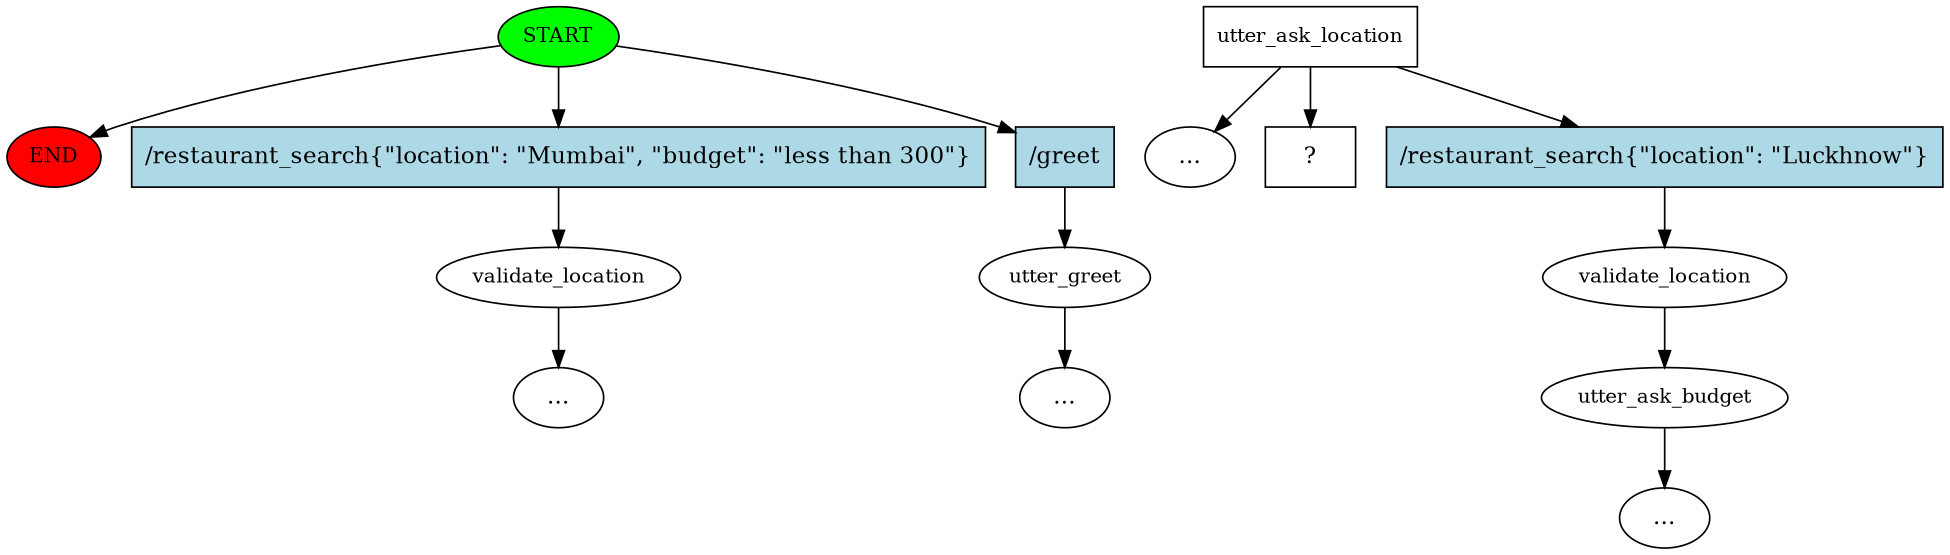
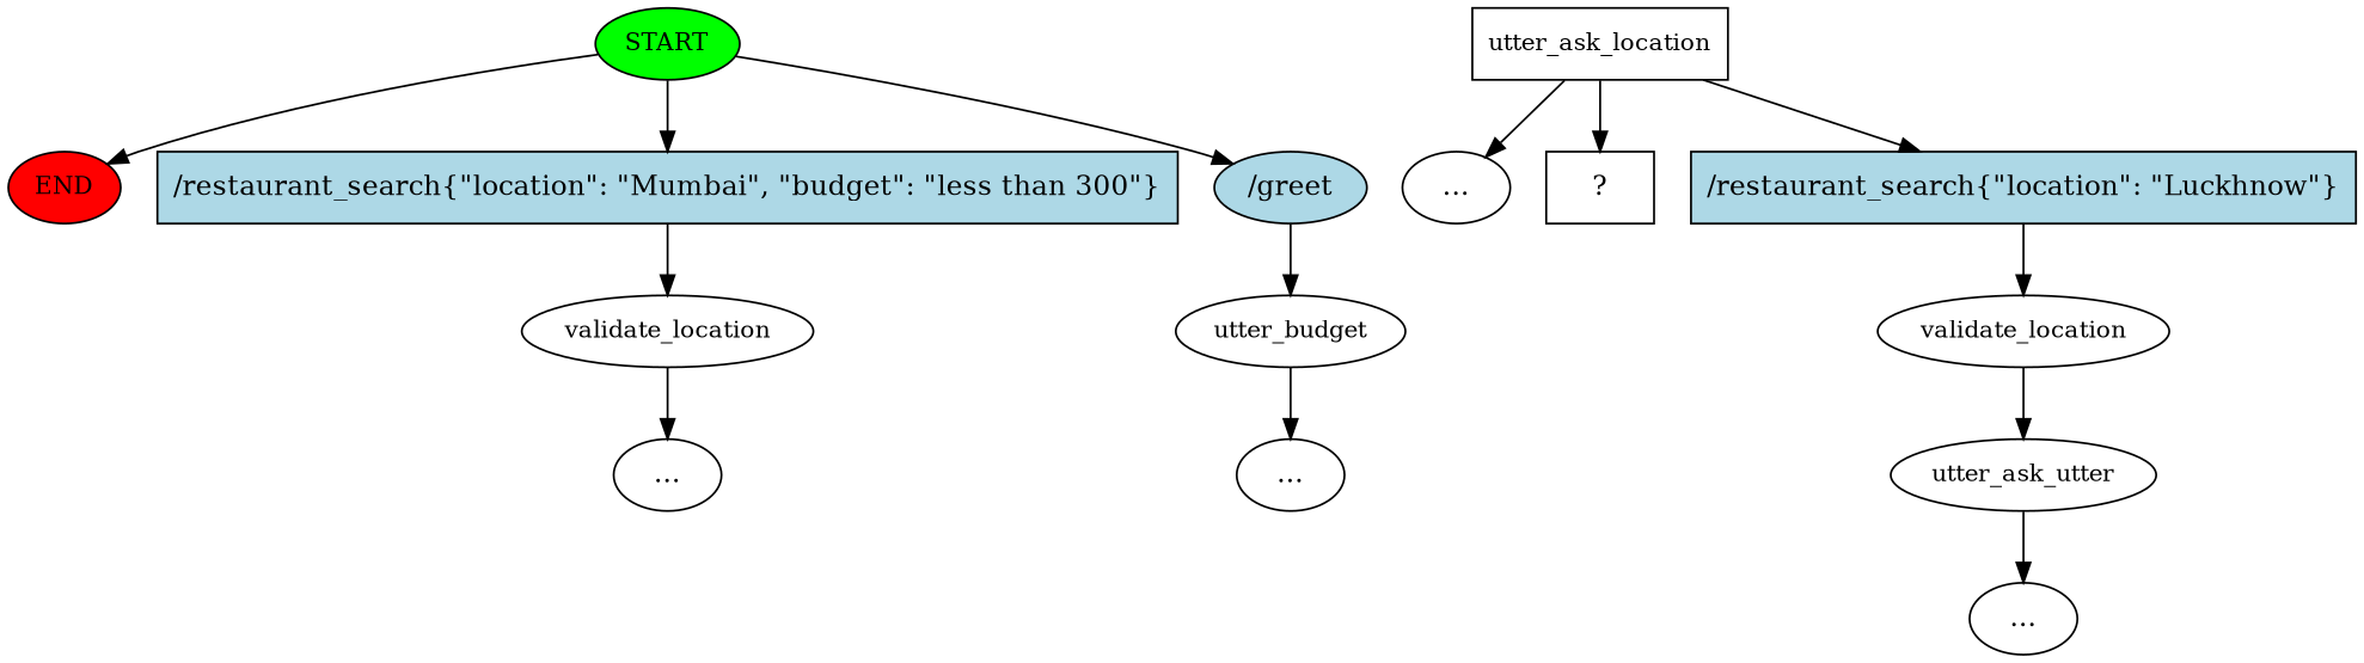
  digraph {
    n1 [fillcolor=green fontsize=12 label=START style=filled]
    n2 [fillcolor=red fontsize=12 label=END style=filled]
    n3 [fillcolor=lightblue label="/restaurant_search{\"location\": \"Mumbai\", \"budget\": \"less than 300\"}" shape=rect style=filled]
-   n4 [fillcolor=lightblue label="/greet" shape=rect style=filled]
+   n4 [fillcolor=lightblue label="/greet" shape=ellipse style=filled]
    n5 [fontsize=12 label=validate_location]
-   n6 [fontsize=12 label=utter_greet]
+   n6 [fontsize=12 label=utter_budget]
    n7 [label="..."]
    n8 [label="..."]
    n9 [fontsize=12 label=utter_ask_location shape=box]
    n10 [label="..."]
    n11 [label="  ?  " shape=rect]
    n12 [fillcolor=lightblue label="/restaurant_search{\"location\": \"Luckhnow\"}" shape=rect style=filled]
    n13 [fontsize=12 label=validate_location]
-   n14 [fontsize=12 label=utter_ask_budget]
+   n14 [fontsize=12 label=utter_ask_utter]
    n15 [label="..."]
    n1 -> n2
    n1 -> n3
    n1 -> n4
    n3 -> n5
    n4 -> n6
    n5 -> n7
    n6 -> n8
    n9 -> n10
    n9 -> n11
    n9 -> n12
    n12 -> n13
    n13 -> n14
    n14 -> n15
  }
